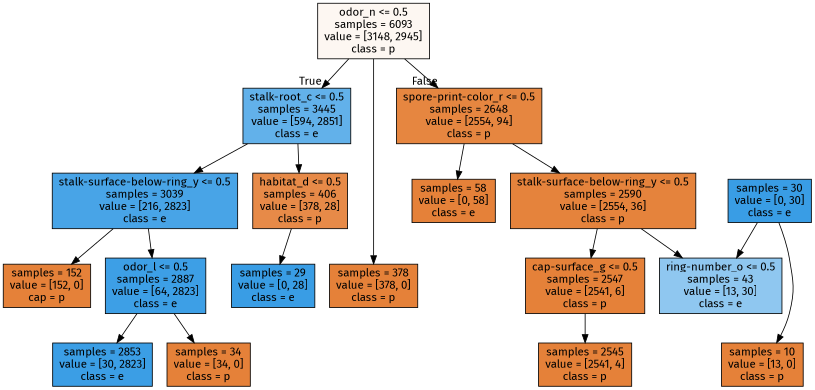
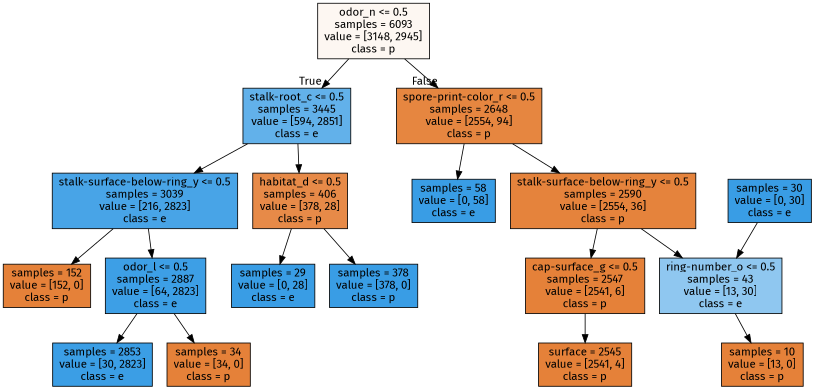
  digraph {
    fontname="Fira Sans"
    node [color=black fillcolor="#e58139" fontname="Fira Sans" shape=box style=filled]
    edge [fontname="Fira Sans"]
    n1 [fillcolor="#fdf7f2" label="odor_n <= 0.5\nsamples = 6093\nvalue = [3148, 2945]\nclass = p"]
    n2 [fillcolor="#62b1ea" label="stalk-root_c <= 0.5\nsamples = 3445\nvalue = [594, 2851]\nclass = e"]
    n3 [fillcolor="#e68640" label="spore-print-color_r <= 0.5\nsamples = 2648\nvalue = [2554, 94]\nclass = p"]
    n4 [fillcolor="#48a4e7" label="stalk-surface-below-ring_y <= 0.5\nsamples = 3039\nvalue = [216, 2823]\nclass = e"]
    n5 [fillcolor="#e78a48" label="habitat_d <= 0.5\nsamples = 406\nvalue = [378, 28]\nclass = p"]
    n6 [fillcolor="#e5833c" label="stalk-surface-below-ring_y <= 0.5\nsamples = 2590\nvalue = [2554, 36]\nclass = p"]
-   n7 [label="samples = 58\nvalue = [0, 58]\nclass = e"]
+   n7 [fillcolor="#399de5" label="samples = 58\nvalue = [0, 58]\nclass = e"]
    n8 [fillcolor="#3d9fe6" label="odor_l <= 0.5\nsamples = 2887\nvalue = [64, 2823]\nclass = e"]
-   n9 [label="samples = 152\nvalue = [152, 0]\ncap = p"]
-   n10 [label="samples = 378\nvalue = [378, 0]\nclass = p"]
+   n9 [label="samples = 152\nvalue = [152, 0]\nclass = p"]
+   n10 [fillcolor="#399de5" label="samples = 378\nvalue = [378, 0]\nclass = p"]
    n11 [fillcolor="#399de5" label="samples = 29\nvalue = [0, 28]\nclass = e"]
    n12 [fillcolor="#3b9ee5" label="samples = 2853\nvalue = [30, 2823]\nclass = e"]
    n13 [label="samples = 34\nvalue = [34, 0]\nclass = p"]
    n14 [label="cap-surface_g <= 0.5\nsamples = 2547\nvalue = [2541, 6]\nclass = p"]
    n15 [fillcolor="#8fc7f0" label="ring-number_o <= 0.5\nsamples = 43\nvalue = [13, 30]\nclass = e"]
-   n16 [label="samples = 2545\nvalue = [2541, 4]\nclass = p"]
+   n16 [label="surface = 2545\nvalue = [2541, 4]\nclass = p"]
    n17 [label="samples = 10\nvalue = [13, 0]\nclass = p"]
    n18 [fillcolor="#399de5" label="samples = 30\nvalue = [0, 30]\nclass = e"]
    n1 -> n2 [headlabel=True labelangle=45 labeldistance=2.5]
    n1 -> n3 [headlabel=False labelangle=-45 labeldistance=2.5]
    n2 -> n4
    n2 -> n5
    n3 -> n6
    n3 -> n7
    n4 -> n8
    n4 -> n9
-   n1 -> n10
+   n5 -> n10
    n5 -> n11
    n6 -> n14
    n6 -> n15
    n8 -> n12
    n8 -> n13
    n14 -> n16
-   n18 -> n17
+   n15 -> n17
    n18 -> n15
  }
